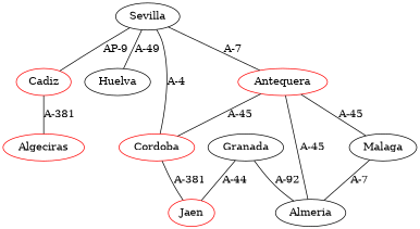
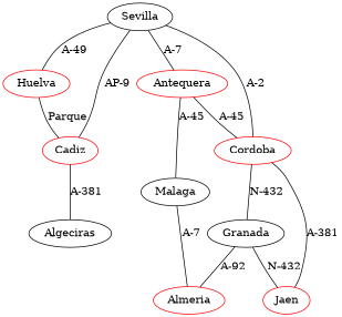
  strict graph {
    node [color=red]
    edge [style=solid]
    n1 [color=black label=Sevilla]
    n2 [label=Cadiz]
-   n3 [color=black label=Huelva]
+   n3 [label=Huelva]
    n4 [label=Cordoba]
    n5 [label=Antequera]
-   n6 [label=Algeciras]
+   n6 [color=black label=Algeciras]
    n7 [color=black label=Granada]
    n8 [label=Jaen]
    n9 [color=black label=Malaga]
-   n10 [color=black label=Almeria]
+   n10 [label=Almeria]
    n1 -- n2 [label="AP-9"]
    n1 -- n3 [label="A-49"]
-   n1 -- n4 [label="A-4"]
+   n1 -- n4 [label="A-2"]
    n1 -- n5 [label="A-7"]
    n2 -- n6 [label="A-381"]
+   n3 -- n2 [label=Parque]
+   n4 -- n7 [label="N-432"]
    n4 -- n8 [label="A-381"]
    n5 -- n4 [label="A-45"]
    n5 -- n9 [label="A-45"]
-   n5 -- n10 [label="A-45"]
-   n7 -- n8 [label="A-44"]
+   n7 -- n8 [label="N-432"]
    n7 -- n10 [label="A-92"]
    n9 -- n10 [label="A-7"]
  }
